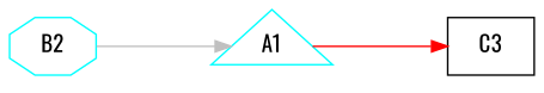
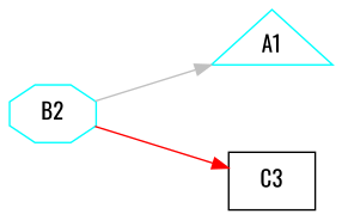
  digraph {
    fontname=Oswald
    mindist=1.0
    nodesep=0.6
    rankdir=LR
    ranksep=1.0
    root=Demo
    node [bpentry=false bpexit=false color=cyan cpu=0 fillcolor=white flags="0x00000000" fontname=Oswald patentry=false patexit=false style=filled]
    edge [fontname=Oswald]
    A1 [beamproc=beamA pattern=patternA shape=triangle startoffs=139873694720888 thread=2908366200 toffs=140730350376032 type=startthread]
    B2 [beamproc=beamB pattern=patternB shape=octagon thread=0 toffs=15086678242799501039 type=origin]
    C3 [beamproc=beamC color=black flags="0x00000007" pattern=patternC qhi=false qil=false qlo=false shape=rectangle tperiod=15086678242799501039 type=block]
    B2 -> A1 [color=gray type=listdst]
-   A1 -> C3 [color=red type=defdst]
+   B2 -> C3 [color=red type=defdst]
  }
